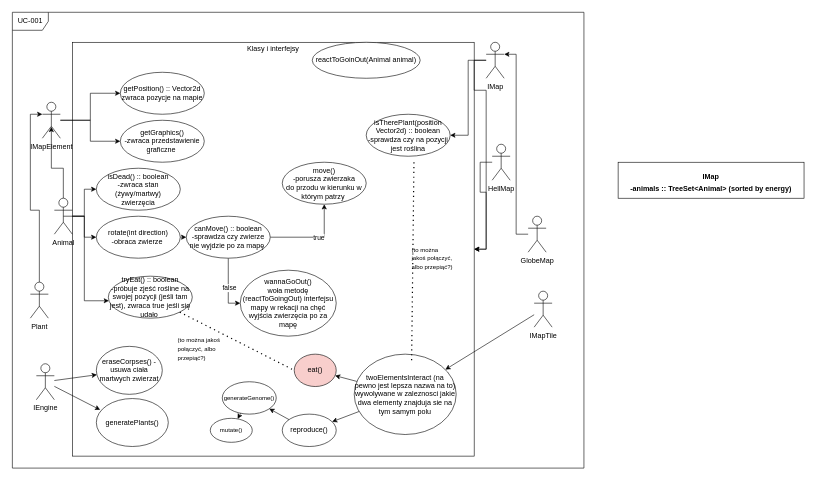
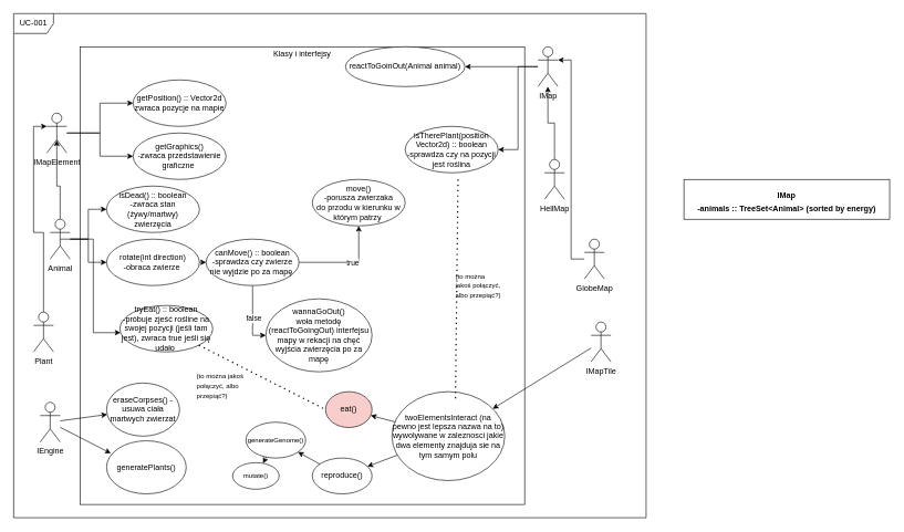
  <mxCell id="0" />
  <mxCell id="1" parent="0" />
  <mxCell id="2" value="UC-001" style="shape=umlFrame;whiteSpace=wrap;html=1;" parent="1" vertex="1"><mxGeometry x="20" y="20" width="953" height="760" as="geometry" /></mxCell>
  <mxCell id="3" value="&lt;p style=&quot;margin:0px;margin-top:4px;text-align:center;&quot;&gt;Klasy i interfejsy&lt;/p&gt;" style="verticalAlign=top;align=left;overflow=fill;fontSize=12;fontFamily=Helvetica;html=1;" parent="1" vertex="1"><mxGeometry x="120" y="70" width="670" height="690" as="geometry" /></mxCell>
  <mxCell id="4" style="edgeStyle=orthogonalEdgeStyle;rounded=0;orthogonalLoop=1;jettySize=auto;html=1;" parent="1" source="6" target="7" edge="1"><mxGeometry relative="1" as="geometry" /></mxCell>
  <mxCell id="5" style="edgeStyle=orthogonalEdgeStyle;rounded=0;orthogonalLoop=1;jettySize=auto;html=1;" parent="1" source="6" target="8" edge="1"><mxGeometry relative="1" as="geometry" /></mxCell>
  <mxCell id="6" value="IMapElement" style="shape=umlActor;verticalLabelPosition=bottom;verticalAlign=top;html=1;" parent="1" vertex="1"><mxGeometry x="70" y="170" width="30" height="60" as="geometry" /></mxCell>
  <mxCell id="7" value="getPosition() :: Vector2d&lt;br&gt;zwraca pozycje na mapie" style="ellipse;whiteSpace=wrap;html=1;" parent="1" vertex="1"><mxGeometry x="200" y="120" width="140" height="70" as="geometry" /></mxCell>
  <mxCell id="8" value="getGraphics()&lt;br&gt;-zwraca przedstawienie graficzne&amp;nbsp;" style="ellipse;whiteSpace=wrap;html=1;" parent="1" vertex="1"><mxGeometry x="200" y="200" width="140" height="70" as="geometry" /></mxCell>
  <mxCell id="9" style="edgeStyle=orthogonalEdgeStyle;rounded=0;orthogonalLoop=1;jettySize=auto;html=1;entryX=0.5;entryY=0.683;entryDx=0;entryDy=0;entryPerimeter=0;" parent="1" source="13" target="6" edge="1"><mxGeometry relative="1" as="geometry" /></mxCell>
  <mxCell id="10" style="edgeStyle=orthogonalEdgeStyle;rounded=0;orthogonalLoop=1;jettySize=auto;html=1;" parent="1" source="13" target="15" edge="1"><mxGeometry relative="1" as="geometry" /></mxCell>
  <mxCell id="11" style="edgeStyle=orthogonalEdgeStyle;rounded=0;orthogonalLoop=1;jettySize=auto;html=1;entryX=0;entryY=0.5;entryDx=0;entryDy=0;" parent="1" source="13" target="21" edge="1"><mxGeometry relative="1" as="geometry" /></mxCell>
  <mxCell id="12" style="edgeStyle=orthogonalEdgeStyle;rounded=0;orthogonalLoop=1;jettySize=auto;html=1;exitX=0.5;exitY=0.5;exitDx=0;exitDy=0;exitPerimeter=0;" parent="1" source="13" target="34" edge="1"><mxGeometry relative="1" as="geometry"><Array as="points"><mxPoint x="140" y="360" /><mxPoint x="140" y="501" /></Array></mxGeometry></mxCell>
- <mxCell id="13" value="Animal" style="shape=umlActor;verticalLabelPosition=bottom;verticalAlign=top;html=1;" parent="1" vertex="1"><mxGeometry x="90" y="330" width="30" height="60" as="geometry" /></mxCell>
+ <mxCell id="13" value="Animal" style="shape=umlActor;verticalLabelPosition=bottom;verticalAlign=top;html=1;" parent="1" vertex="1"><mxGeometry x="75" y="330" width="30" height="60" as="geometry" /></mxCell>
  <mxCell id="14" style="edgeStyle=orthogonalEdgeStyle;rounded=0;orthogonalLoop=1;jettySize=auto;html=1;exitX=1;exitY=0.5;exitDx=0;exitDy=0;entryX=0;entryY=0.5;entryDx=0;entryDy=0;" parent="1" source="15" target="20" edge="1"><mxGeometry relative="1" as="geometry" /></mxCell>
  <mxCell id="15" value="rotate(int direction)&lt;br&gt;-obraca zwierze&amp;nbsp;" style="ellipse;whiteSpace=wrap;html=1;" parent="1" vertex="1"><mxGeometry x="160" y="360" width="140" height="70" as="geometry" /></mxCell>
  <mxCell id="16" style="edgeStyle=orthogonalEdgeStyle;rounded=0;orthogonalLoop=1;jettySize=auto;html=1;entryX=0;entryY=0.5;entryDx=0;entryDy=0;" parent="1" source="20" target="22" edge="1"><mxGeometry relative="1" as="geometry" /></mxCell>
  <mxCell id="17" value="false" style="edgeLabel;html=1;align=center;verticalAlign=middle;resizable=0;points=[];" parent="16" vertex="1" connectable="0"><mxGeometry x="0.025" y="1" relative="1" as="geometry"><mxPoint as="offset" /></mxGeometry></mxCell>
  <mxCell id="18" style="edgeStyle=orthogonalEdgeStyle;rounded=0;orthogonalLoop=1;jettySize=auto;html=1;" parent="1" source="20" target="23" edge="1"><mxGeometry relative="1" as="geometry" /></mxCell>
  <mxCell id="19" value="true" style="edgeLabel;html=1;align=center;verticalAlign=middle;resizable=0;points=[];" parent="18" vertex="1" connectable="0"><mxGeometry x="0.103" relative="1" as="geometry"><mxPoint as="offset" /></mxGeometry></mxCell>
  <mxCell id="20" value="canMove() :: boolean&lt;br&gt;-sprawdza czy zwierze nie wyjdzie po za mapę&amp;nbsp;" style="ellipse;whiteSpace=wrap;html=1;" parent="1" vertex="1"><mxGeometry x="310" y="360" width="140" height="70" as="geometry" /></mxCell>
  <mxCell id="21" value="isDead() :: boolean&lt;br&gt;-zwraca stan (żywy/martwy)&lt;br&gt;zwierzęcia" style="ellipse;whiteSpace=wrap;html=1;" parent="1" vertex="1"><mxGeometry x="160" y="280" width="140" height="70" as="geometry" /></mxCell>
  <mxCell id="22" value="wannaGoOut()&lt;br&gt;woła metodę (reactToGoingOut) interfejsu mapy w rekacji na chęć wyjścia zwierzęcia po za mapę" style="ellipse;whiteSpace=wrap;html=1;" parent="1" vertex="1"><mxGeometry x="400" y="450" width="160" height="110" as="geometry" /></mxCell>
  <mxCell id="23" value="move()&lt;br&gt;-porusza zwierzaka&lt;br&gt;do przodu w kierunku w którym patrzy&amp;nbsp;" style="ellipse;whiteSpace=wrap;html=1;" parent="1" vertex="1"><mxGeometry x="470" y="270" width="140" height="70" as="geometry" /></mxCell>
- <mxCell id="24" style="edgeStyle=orthogonalEdgeStyle;rounded=0;orthogonalLoop=1;jettySize=auto;html=1;" parent="1" source="25" target="3" edge="1"><mxGeometry relative="1" as="geometry" /></mxCell>
+ <mxCell id="24" style="edgeStyle=orthogonalEdgeStyle;rounded=0;orthogonalLoop=1;jettySize=auto;html=1;" parent="1" source="25" target="28" edge="1"><mxGeometry relative="1" as="geometry" /></mxCell>
  <mxCell id="25" value="HellMap" style="shape=umlActor;verticalLabelPosition=bottom;verticalAlign=top;html=1;" parent="1" vertex="1"><mxGeometry x="820" y="240" width="30" height="60" as="geometry" /></mxCell>
- <mxCell id="26" style="edgeStyle=orthogonalEdgeStyle;rounded=0;orthogonalLoop=1;jettySize=auto;html=1;" parent="1" source="28" target="3" edge="1"><mxGeometry relative="1" as="geometry" /></mxCell>
+ <mxCell id="26" style="edgeStyle=orthogonalEdgeStyle;rounded=0;orthogonalLoop=1;jettySize=auto;html=1;" parent="1" source="28" target="31" edge="1"><mxGeometry relative="1" as="geometry" /></mxCell>
  <mxCell id="27" style="edgeStyle=orthogonalEdgeStyle;rounded=0;orthogonalLoop=1;jettySize=auto;html=1;entryX=1;entryY=0.5;entryDx=0;entryDy=0;" parent="1" source="28" target="36" edge="1"><mxGeometry relative="1" as="geometry" /></mxCell>
  <mxCell id="28" value="IMap" style="shape=umlActor;verticalLabelPosition=bottom;verticalAlign=top;html=1;" parent="1" vertex="1"><mxGeometry x="810" y="70" width="30" height="60" as="geometry" /></mxCell>
  <mxCell id="29" style="edgeStyle=orthogonalEdgeStyle;rounded=0;orthogonalLoop=1;jettySize=auto;html=1;entryX=1;entryY=0.333;entryDx=0;entryDy=0;entryPerimeter=0;" parent="1" source="30" target="28" edge="1"><mxGeometry relative="1" as="geometry" /></mxCell>
  <mxCell id="30" value="GlobeMap" style="shape=umlActor;verticalLabelPosition=bottom;verticalAlign=top;html=1;" parent="1" vertex="1"><mxGeometry x="880" y="360" width="30" height="60" as="geometry" /></mxCell>
  <mxCell id="31" value="reactToGoinOut(Animal animal)" style="ellipse;whiteSpace=wrap;html=1;" parent="1" vertex="1"><mxGeometry x="520" y="70" width="180" height="60" as="geometry" /></mxCell>
  <mxCell id="32" style="edgeStyle=orthogonalEdgeStyle;rounded=0;orthogonalLoop=1;jettySize=auto;html=1;entryX=0;entryY=0.333;entryDx=0;entryDy=0;entryPerimeter=0;" parent="1" source="33" target="6" edge="1"><mxGeometry relative="1" as="geometry" /></mxCell>
  <mxCell id="33" value="Plant" style="shape=umlActor;verticalLabelPosition=bottom;verticalAlign=top;html=1;" parent="1" vertex="1"><mxGeometry x="50" y="470" width="30" height="60" as="geometry" /></mxCell>
  <mxCell id="34" value="tryEat() :: boolean&lt;br&gt;-próbuje zjeść rośline na swojej pozycji (jeśli tam jest), zwraca true jeśli się udało&amp;nbsp;" style="ellipse;whiteSpace=wrap;html=1;" parent="1" vertex="1"><mxGeometry x="180" y="460" width="140" height="70" as="geometry" /></mxCell>
  <mxCell id="35" value="&lt;p style=&quot;margin:0px;margin-top:4px;text-align:center;&quot;&gt;&lt;br&gt;&lt;b&gt;IMap&lt;/b&gt;&lt;/p&gt;&lt;p style=&quot;margin:0px;margin-top:4px;text-align:center;&quot;&gt;&lt;b&gt;-animals :: TreeSet&amp;lt;Animal&amp;gt; (sorted by energy)&lt;/b&gt;&lt;/p&gt;" style="verticalAlign=top;align=left;overflow=fill;fontSize=12;fontFamily=Helvetica;html=1;" parent="1" vertex="1"><mxGeometry x="1030" y="270" width="310" height="60" as="geometry" /></mxCell>
  <mxCell id="36" value="isTherePlant(position Vector2d) :: boolean&lt;br&gt;-sprawdza czy na pozycji jest roślina" style="ellipse;whiteSpace=wrap;html=1;" parent="1" vertex="1"><mxGeometry x="610" y="190" width="140" height="70" as="geometry" /></mxCell>
  <mxCell id="37" value="IEngine&lt;br&gt;" style="shape=umlActor;verticalLabelPosition=bottom;verticalAlign=top;html=1;outlineConnect=0;" vertex="1" parent="1"><mxGeometry x="60" y="606" width="30" height="60" as="geometry" /></mxCell>
  <mxCell id="38" value="eraseCorpses() - usuwa ciała martwych zwierzat&lt;br&gt;" style="ellipse;whiteSpace=wrap;html=1;" vertex="1" parent="1"><mxGeometry x="160" y="577" width="110" height="80" as="geometry" /></mxCell>
  <mxCell id="39" value="generatePlants()&lt;br&gt;" style="ellipse;whiteSpace=wrap;html=1;" vertex="1" parent="1"><mxGeometry x="160" y="664" width="120" height="80" as="geometry" /></mxCell>
  <mxCell id="40" value="" style="endArrow=classic;html=1;rounded=0;" edge="1" parent="1" source="37" target="38"><mxGeometry width="50" height="50" relative="1" as="geometry"><mxPoint x="710" y="700" as="sourcePoint" /><mxPoint x="760" y="650" as="targetPoint" /></mxGeometry></mxCell>
  <mxCell id="41" value="" style="endArrow=classic;html=1;rounded=0;entryX=0.053;entryY=0.235;entryDx=0;entryDy=0;entryPerimeter=0;" edge="1" parent="1" source="37" target="39"><mxGeometry width="50" height="50" relative="1" as="geometry"><mxPoint x="830" y="660" as="sourcePoint" /><mxPoint x="760" y="650" as="targetPoint" /></mxGeometry></mxCell>
  <mxCell id="42" value="IMapTile&lt;br&gt;" style="shape=umlActor;verticalLabelPosition=bottom;verticalAlign=top;html=1;outlineConnect=0;" vertex="1" parent="1"><mxGeometry x="890" y="485" width="30" height="60" as="geometry" /></mxCell>
  <mxCell id="43" value="&lt;font style=&quot;font-size: 12px;&quot;&gt;twoElementsInteract (na pewno jest lepsza nazwa na to)&lt;br&gt;wywolywane w zaleznosci jakie dwa elementy znajduja sie na tym samym polu&lt;/font&gt;" style="ellipse;whiteSpace=wrap;html=1;" vertex="1" parent="1"><mxGeometry x="590" y="590" width="170" height="134" as="geometry" /></mxCell>
  <mxCell id="44" value="&lt;font style=&quot;font-size: 12px;&quot;&gt;eat()&lt;br&gt;&lt;/font&gt;" style="ellipse;whiteSpace=wrap;html=1;fontSize=7;fillColor=#f8cecc;" vertex="1" parent="1"><mxGeometry x="490" y="590" width="70" height="54" as="geometry" /></mxCell>
  <mxCell id="45" value="reproduce()" style="ellipse;whiteSpace=wrap;html=1;fontSize=12;" vertex="1" parent="1"><mxGeometry x="470" y="690" width="90" height="54" as="geometry" /></mxCell>
  <mxCell id="46" value="" style="endArrow=classic;html=1;rounded=0;fontSize=12;" edge="1" parent="1" source="43" target="44"><mxGeometry width="50" height="50" relative="1" as="geometry"><mxPoint x="390" y="640" as="sourcePoint" /><mxPoint x="440" y="590" as="targetPoint" /></mxGeometry></mxCell>
  <mxCell id="47" value="" style="endArrow=classic;html=1;rounded=0;fontSize=12;" edge="1" parent="1" source="43" target="45"><mxGeometry width="50" height="50" relative="1" as="geometry"><mxPoint x="390" y="640" as="sourcePoint" /><mxPoint x="440" y="590" as="targetPoint" /></mxGeometry></mxCell>
  <mxCell id="48" value="" style="endArrow=classic;html=1;rounded=0;fontSize=12;" edge="1" parent="1" source="42" target="43"><mxGeometry width="50" height="50" relative="1" as="geometry"><mxPoint x="50" y="700" as="sourcePoint" /><mxPoint x="100" y="650" as="targetPoint" /></mxGeometry></mxCell>
  <mxCell id="49" value="" style="endArrow=none;dashed=1;html=1;dashPattern=1 3;strokeWidth=2;rounded=0;fontSize=12;entryX=0;entryY=0.5;entryDx=0;entryDy=0;" edge="1" parent="1" source="34" target="44"><mxGeometry width="50" height="50" relative="1" as="geometry"><mxPoint x="720" y="510" as="sourcePoint" /><mxPoint x="770" y="460" as="targetPoint" /></mxGeometry></mxCell>
  <mxCell id="50" value="&lt;font style=&quot;font-size: 10px;&quot;&gt;(to można jakoś połączyć, albo przepiąć?)&lt;br&gt;&lt;/font&gt;" style="text;strokeColor=none;fillColor=none;align=left;verticalAlign=middle;spacingLeft=4;spacingRight=4;overflow=hidden;points=[[0,0.5],[1,0.5]];portConstraint=eastwest;rotatable=0;whiteSpace=wrap;html=1;fontSize=12;" vertex="1" parent="1"><mxGeometry x="680" y="375" width="80" height="110" as="geometry" /></mxCell>
  <mxCell id="51" value="" style="endArrow=none;dashed=1;html=1;dashPattern=1 3;strokeWidth=2;rounded=0;fontSize=12;" edge="1" parent="1"><mxGeometry width="50" height="50" relative="1" as="geometry"><mxPoint x="685.704" y="600.002" as="sourcePoint" /><mxPoint x="689.595" y="269.999" as="targetPoint" /></mxGeometry></mxCell>
  <mxCell id="52" value="&lt;font style=&quot;font-size: 10px;&quot;&gt;(to można jakoś połączyć, albo przepiąć?)&lt;br&gt;&lt;/font&gt;" style="text;strokeColor=none;fillColor=none;align=left;verticalAlign=middle;spacingLeft=4;spacingRight=4;overflow=hidden;points=[[0,0.5],[1,0.5]];portConstraint=eastwest;rotatable=0;whiteSpace=wrap;html=1;fontSize=12;" vertex="1" parent="1"><mxGeometry x="290" y="526" width="90" height="110" as="geometry" /></mxCell>
  <mxCell id="53" value="generateGenome()" style="ellipse;whiteSpace=wrap;html=1;fontSize=10;" vertex="1" parent="1"><mxGeometry x="370" y="636" width="90" height="54" as="geometry" /></mxCell>
  <mxCell id="54" value="" style="endArrow=classic;html=1;rounded=0;fontSize=10;" edge="1" parent="1" source="45" target="53"><mxGeometry width="50" height="50" relative="1" as="geometry"><mxPoint x="420" y="620" as="sourcePoint" /><mxPoint x="470" y="570" as="targetPoint" /></mxGeometry></mxCell>
  <mxCell id="55" value="mutate()" style="ellipse;whiteSpace=wrap;html=1;fontSize=10;" vertex="1" parent="1"><mxGeometry x="350" y="697" width="70" height="40" as="geometry" /></mxCell>
  <mxCell id="56" value="" style="endArrow=classic;html=1;rounded=0;fontSize=10;" edge="1" parent="1" source="53" target="55"><mxGeometry width="50" height="50" relative="1" as="geometry"><mxPoint x="360" y="590" as="sourcePoint" /><mxPoint x="410" y="540" as="targetPoint" /></mxGeometry></mxCell>
